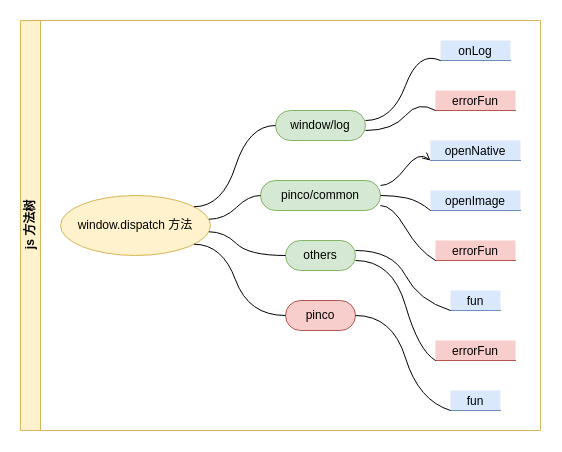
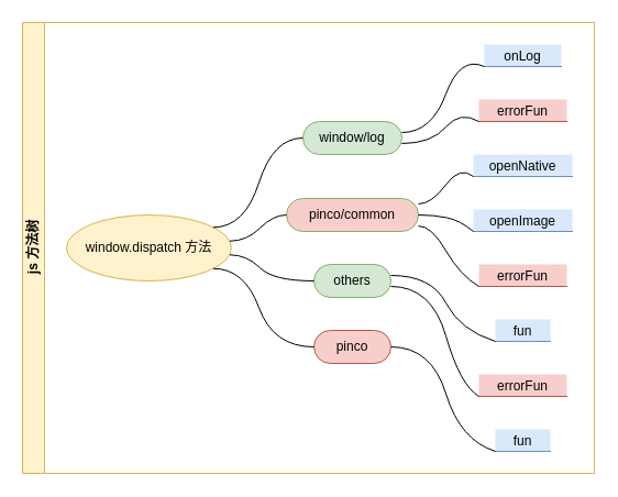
  <mxCell id="0" />
  <mxCell id="1" parent="0" />
  <mxCell id="2" value="js 方法树" style="swimlane;html=1;startSize=20;horizontal=0;childLayout=flowLayout;flowOrientation=west;resizable=0;interRankCellSpacing=50;containerType=tree;fillColor=#fff2cc;strokeColor=#d6b656;" vertex="1" parent="1"><mxGeometry x="20" y="20" width="520" height="410" as="geometry" /></mxCell>
  <mxCell id="3" value="window.dispatch 方法" style="ellipse;whiteSpace=wrap;html=1;align=center;newEdgeStyle={&quot;edgeStyle&quot;:&quot;entityRelationEdgeStyle&quot;,&quot;startArrow&quot;:&quot;none&quot;,&quot;endArrow&quot;:&quot;none&quot;,&quot;segment&quot;:10,&quot;curved&quot;:1};treeFolding=1;treeMoving=1;fillColor=#fff2cc;strokeColor=#d6b656;" vertex="1" parent="2"><mxGeometry x="40" y="175" width="150" height="60" as="geometry" /></mxCell>
- <mxCell id="4" value="pinco/common" style="whiteSpace=wrap;html=1;rounded=1;arcSize=50;align=center;verticalAlign=middle;strokeWidth=1;autosize=1;spacing=4;treeFolding=1;treeMoving=1;newEdgeStyle={&quot;edgeStyle&quot;:&quot;entityRelationEdgeStyle&quot;,&quot;startArrow&quot;:&quot;none&quot;,&quot;endArrow&quot;:&quot;none&quot;,&quot;segment&quot;:10,&quot;curved&quot;:1};fillColor=#d5e8d4;strokeColor=#82b366;" vertex="1" parent="2"><mxGeometry x="240" y="160" width="120" height="30" as="geometry" /></mxCell>
+ <mxCell id="4" value="pinco/common" style="whiteSpace=wrap;html=1;rounded=1;arcSize=50;align=center;verticalAlign=middle;strokeWidth=1;autosize=1;spacing=4;treeFolding=1;treeMoving=1;newEdgeStyle={&quot;edgeStyle&quot;:&quot;entityRelationEdgeStyle&quot;,&quot;startArrow&quot;:&quot;none&quot;,&quot;endArrow&quot;:&quot;none&quot;,&quot;segment&quot;:10,&quot;curved&quot;:1};fillColor=#f8cecc;strokeColor=#82b366;" vertex="1" parent="2"><mxGeometry x="240" y="160" width="120" height="30" as="geometry" /></mxCell>
  <mxCell id="5" value="" style="edgeStyle=entityRelationEdgeStyle;startArrow=none;endArrow=none;segment=10;curved=1;rounded=0;noEdgeStyle=1;orthogonal=1;" edge="1" target="4" parent="2" source="3"><mxGeometry relative="1" as="geometry"><mxPoint x="1550" y="737" as="sourcePoint" /><Array as="points"><mxPoint x="204" y="198.75" /><mxPoint x="228" y="175" /></Array></mxGeometry></mxCell>
  <mxCell id="6" value="window/log" style="whiteSpace=wrap;html=1;rounded=1;arcSize=50;align=center;verticalAlign=middle;strokeWidth=1;autosize=1;spacing=4;treeFolding=1;treeMoving=1;newEdgeStyle={&quot;edgeStyle&quot;:&quot;entityRelationEdgeStyle&quot;,&quot;startArrow&quot;:&quot;none&quot;,&quot;endArrow&quot;:&quot;none&quot;,&quot;segment&quot;:10,&quot;curved&quot;:1};fillColor=#d5e8d4;strokeColor=#82b366;" vertex="1" parent="2"><mxGeometry x="255" y="90" width="90" height="30" as="geometry" /></mxCell>
  <mxCell id="7" value="" style="edgeStyle=entityRelationEdgeStyle;startArrow=none;endArrow=none;segment=10;curved=1;rounded=0;noEdgeStyle=1;orthogonal=1;" edge="1" target="6" parent="2" source="3"><mxGeometry relative="1" as="geometry"><mxPoint x="1510" y="717" as="sourcePoint" /><Array as="points"><mxPoint x="202" y="186.25" /><mxPoint x="228" y="105" /></Array></mxGeometry></mxCell>
  <mxCell id="8" value="others" style="whiteSpace=wrap;html=1;rounded=1;arcSize=50;align=center;verticalAlign=middle;strokeWidth=1;autosize=1;spacing=4;treeFolding=1;treeMoving=1;newEdgeStyle={&quot;edgeStyle&quot;:&quot;entityRelationEdgeStyle&quot;,&quot;startArrow&quot;:&quot;none&quot;,&quot;endArrow&quot;:&quot;none&quot;,&quot;segment&quot;:10,&quot;curved&quot;:1};fillColor=#d5e8d4;strokeColor=#82b366;" vertex="1" parent="2"><mxGeometry x="265" y="220" width="70" height="30" as="geometry" /></mxCell>
  <mxCell id="9" value="" style="edgeStyle=entityRelationEdgeStyle;startArrow=none;endArrow=none;segment=10;curved=1;rounded=0;noEdgeStyle=1;orthogonal=1;" edge="1" target="8" parent="2" source="3"><mxGeometry relative="1" as="geometry"><mxPoint x="1470" y="708" as="sourcePoint" /><Array as="points"><mxPoint x="204" y="211.25" /><mxPoint x="228" y="235" /></Array></mxGeometry></mxCell>
  <mxCell id="10" value="onLog" style="whiteSpace=wrap;html=1;shape=partialRectangle;top=0;left=0;bottom=1;right=0;points=[[0,1],[1,1]];fillColor=#dae8fc;align=center;verticalAlign=bottom;routingCenterY=0.5;snapToPoint=1;recursiveResize=0;autosize=1;treeFolding=1;treeMoving=1;newEdgeStyle={&quot;edgeStyle&quot;:&quot;entityRelationEdgeStyle&quot;,&quot;startArrow&quot;:&quot;none&quot;,&quot;endArrow&quot;:&quot;none&quot;,&quot;segment&quot;:10,&quot;curved&quot;:1};strokeColor=#6c8ebf;" vertex="1" parent="2"><mxGeometry x="420" y="20" width="70" height="20" as="geometry" /></mxCell>
  <mxCell id="11" value="" style="edgeStyle=entityRelationEdgeStyle;startArrow=none;endArrow=none;segment=10;curved=1;rounded=0;noEdgeStyle=1;orthogonal=1;" edge="1" target="10" parent="2" source="6"><mxGeometry relative="1" as="geometry"><mxPoint x="1465" y="605" as="sourcePoint" /><Array as="points"><mxPoint x="372" y="100" /><mxPoint x="398" y="30" /></Array></mxGeometry></mxCell>
  <mxCell id="12" value="openNative" style="whiteSpace=wrap;html=1;shape=partialRectangle;top=0;left=0;bottom=1;right=0;points=[[0,1],[1,1]];fillColor=#dae8fc;align=center;verticalAlign=bottom;routingCenterY=0.5;snapToPoint=1;recursiveResize=0;autosize=1;treeFolding=1;treeMoving=1;newEdgeStyle={&quot;edgeStyle&quot;:&quot;entityRelationEdgeStyle&quot;,&quot;startArrow&quot;:&quot;none&quot;,&quot;endArrow&quot;:&quot;none&quot;,&quot;segment&quot;:10,&quot;curved&quot;:1};strokeColor=#6c8ebf;" vertex="1" parent="2"><mxGeometry x="410" y="120" width="90" height="20" as="geometry" /></mxCell>
- <mxCell id="13" value="" style="edgeStyle=entityRelationEdgeStyle;startArrow=none;endArrow=open;segment=10;curved=1;rounded=0;noEdgeStyle=1;orthogonal=1;" edge="1" target="12" parent="2" source="4"><mxGeometry relative="1" as="geometry"><mxPoint x="1440" y="645" as="sourcePoint" /><Array as="points"><mxPoint x="372" y="165" /><mxPoint x="398" y="130" /></Array></mxGeometry></mxCell>
+ <mxCell id="13" value="" style="edgeStyle=entityRelationEdgeStyle;startArrow=none;endArrow=none;segment=10;curved=1;rounded=0;noEdgeStyle=1;orthogonal=1;" edge="1" target="12" parent="2" source="4"><mxGeometry relative="1" as="geometry"><mxPoint x="1440" y="645" as="sourcePoint" /><Array as="points"><mxPoint x="372" y="165" /><mxPoint x="398" y="130" /></Array></mxGeometry></mxCell>
  <mxCell id="14" value="openImage" style="whiteSpace=wrap;html=1;shape=partialRectangle;top=0;left=0;bottom=1;right=0;points=[[0,1],[1,1]];fillColor=#dae8fc;align=center;verticalAlign=bottom;routingCenterY=0.5;snapToPoint=1;recursiveResize=0;autosize=1;treeFolding=1;treeMoving=1;newEdgeStyle={&quot;edgeStyle&quot;:&quot;entityRelationEdgeStyle&quot;,&quot;startArrow&quot;:&quot;none&quot;,&quot;endArrow&quot;:&quot;none&quot;,&quot;segment&quot;:10,&quot;curved&quot;:1};strokeColor=#6c8ebf;" vertex="1" parent="2"><mxGeometry x="410" y="170" width="90" height="20" as="geometry" /></mxCell>
  <mxCell id="15" value="" style="edgeStyle=entityRelationEdgeStyle;startArrow=none;endArrow=none;segment=10;curved=1;rounded=0;noEdgeStyle=1;orthogonal=1;" edge="1" target="14" parent="2" source="4"><mxGeometry relative="1" as="geometry"><mxPoint x="1400" y="625" as="sourcePoint" /><Array as="points"><mxPoint x="374" y="175" /><mxPoint x="398" y="180" /></Array></mxGeometry></mxCell>
  <mxCell id="16" value="fun" style="whiteSpace=wrap;html=1;shape=partialRectangle;top=0;left=0;bottom=1;right=0;points=[[0,1],[1,1]];fillColor=#dae8fc;align=center;verticalAlign=bottom;routingCenterY=0.5;snapToPoint=1;recursiveResize=0;autosize=1;treeFolding=1;treeMoving=1;newEdgeStyle={&quot;edgeStyle&quot;:&quot;entityRelationEdgeStyle&quot;,&quot;startArrow&quot;:&quot;none&quot;,&quot;endArrow&quot;:&quot;none&quot;,&quot;segment&quot;:10,&quot;curved&quot;:1};strokeColor=#6c8ebf;" vertex="1" parent="2"><mxGeometry x="430" y="270" width="50" height="20" as="geometry" /></mxCell>
  <mxCell id="17" value="" style="edgeStyle=entityRelationEdgeStyle;startArrow=none;endArrow=none;segment=10;curved=1;rounded=0;noEdgeStyle=1;orthogonal=1;" edge="1" target="16" parent="2" source="8"><mxGeometry relative="1" as="geometry"><mxPoint x="1295" y="645" as="sourcePoint" /><Array as="points"><mxPoint x="372" y="230" /><mxPoint x="398" y="280" /></Array></mxGeometry></mxCell>
  <mxCell id="18" value="pinco" style="whiteSpace=wrap;html=1;rounded=1;arcSize=50;align=center;verticalAlign=middle;strokeWidth=1;autosize=1;spacing=4;treeFolding=1;treeMoving=1;newEdgeStyle={&quot;edgeStyle&quot;:&quot;entityRelationEdgeStyle&quot;,&quot;startArrow&quot;:&quot;none&quot;,&quot;endArrow&quot;:&quot;none&quot;,&quot;segment&quot;:10,&quot;curved&quot;:1};fillColor=#f8cecc;strokeColor=#b85450;" vertex="1" parent="2"><mxGeometry x="265" y="280" width="70" height="30" as="geometry" /></mxCell>
  <mxCell id="19" value="" style="edgeStyle=entityRelationEdgeStyle;startArrow=none;endArrow=none;segment=10;curved=1;rounded=0;noEdgeStyle=1;orthogonal=1;" edge="1" target="18" parent="2" source="3"><mxGeometry relative="1" as="geometry"><mxPoint x="830" y="432" as="sourcePoint" /><Array as="points"><mxPoint x="202" y="223.75" /><mxPoint x="228" y="295" /></Array></mxGeometry></mxCell>
  <mxCell id="20" value="fun" style="whiteSpace=wrap;html=1;shape=partialRectangle;top=0;left=0;bottom=1;right=0;points=[[0,1],[1,1]];fillColor=#dae8fc;align=center;verticalAlign=bottom;routingCenterY=0.5;snapToPoint=1;recursiveResize=0;autosize=1;treeFolding=1;treeMoving=1;newEdgeStyle={&quot;edgeStyle&quot;:&quot;entityRelationEdgeStyle&quot;,&quot;startArrow&quot;:&quot;none&quot;,&quot;endArrow&quot;:&quot;none&quot;,&quot;segment&quot;:10,&quot;curved&quot;:1};strokeColor=#6c8ebf;" vertex="1" parent="2"><mxGeometry x="430" y="370" width="50" height="20" as="geometry" /></mxCell>
  <mxCell id="21" value="" style="edgeStyle=entityRelationEdgeStyle;startArrow=none;endArrow=none;segment=10;curved=1;rounded=0;noEdgeStyle=1;orthogonal=1;" edge="1" target="20" parent="2" source="18"><mxGeometry relative="1" as="geometry"><mxPoint x="895" y="505" as="sourcePoint" /><Array as="points"><mxPoint x="372" y="295" /><mxPoint x="398" y="380" /></Array></mxGeometry></mxCell>
  <mxCell id="22" value="errorFun" style="whiteSpace=wrap;html=1;shape=partialRectangle;top=0;left=0;bottom=1;right=0;points=[[0,1],[1,1]];fillColor=#f8cecc;align=center;verticalAlign=bottom;routingCenterY=0.5;snapToPoint=1;recursiveResize=0;autosize=1;treeFolding=1;treeMoving=1;newEdgeStyle={&quot;edgeStyle&quot;:&quot;entityRelationEdgeStyle&quot;,&quot;startArrow&quot;:&quot;none&quot;,&quot;endArrow&quot;:&quot;none&quot;,&quot;segment&quot;:10,&quot;curved&quot;:1};strokeColor=#b85450;" vertex="1" parent="2"><mxGeometry x="415" y="220" width="80" height="20" as="geometry" /></mxCell>
  <mxCell id="23" value="" style="edgeStyle=entityRelationEdgeStyle;startArrow=none;endArrow=none;segment=10;curved=1;rounded=0;noEdgeStyle=1;orthogonal=1;" edge="1" target="22" parent="2" source="4"><mxGeometry relative="1" as="geometry"><mxPoint x="840" y="350" as="sourcePoint" /><Array as="points"><mxPoint x="372" y="185" /><mxPoint x="398" y="230" /></Array></mxGeometry></mxCell>
  <mxCell id="24" value="errorFun" style="whiteSpace=wrap;html=1;shape=partialRectangle;top=0;left=0;bottom=1;right=0;points=[[0,1],[1,1]];fillColor=#f8cecc;align=center;verticalAlign=bottom;routingCenterY=0.5;snapToPoint=1;recursiveResize=0;autosize=1;treeFolding=1;treeMoving=1;newEdgeStyle={&quot;edgeStyle&quot;:&quot;entityRelationEdgeStyle&quot;,&quot;startArrow&quot;:&quot;none&quot;,&quot;endArrow&quot;:&quot;none&quot;,&quot;segment&quot;:10,&quot;curved&quot;:1};strokeColor=#b85450;" vertex="1" parent="2"><mxGeometry x="415" y="70" width="80" height="20" as="geometry" /></mxCell>
  <mxCell id="25" value="" style="edgeStyle=entityRelationEdgeStyle;startArrow=none;endArrow=none;segment=10;curved=1;rounded=0;noEdgeStyle=1;orthogonal=1;" edge="1" target="24" parent="2" source="6"><mxGeometry relative="1" as="geometry"><mxPoint x="785" y="295" as="sourcePoint" /><Array as="points"><mxPoint x="372" y="110" /><mxPoint x="398" y="80" /></Array></mxGeometry></mxCell>
  <mxCell id="26" value="errorFun" style="whiteSpace=wrap;html=1;shape=partialRectangle;top=0;left=0;bottom=1;right=0;points=[[0,1],[1,1]];fillColor=#f8cecc;align=center;verticalAlign=bottom;routingCenterY=0.5;snapToPoint=1;recursiveResize=0;autosize=1;treeFolding=1;treeMoving=1;newEdgeStyle={&quot;edgeStyle&quot;:&quot;entityRelationEdgeStyle&quot;,&quot;startArrow&quot;:&quot;none&quot;,&quot;endArrow&quot;:&quot;none&quot;,&quot;segment&quot;:10,&quot;curved&quot;:1};strokeColor=#b85450;" vertex="1" parent="2"><mxGeometry x="415" y="320" width="80" height="20" as="geometry" /></mxCell>
  <mxCell id="27" value="" style="edgeStyle=entityRelationEdgeStyle;startArrow=none;endArrow=none;segment=10;curved=1;rounded=0;noEdgeStyle=1;orthogonal=1;" edge="1" target="26" parent="2" source="8"><mxGeometry relative="1" as="geometry"><mxPoint x="535" y="320" as="sourcePoint" /><Array as="points"><mxPoint x="372" y="240" /><mxPoint x="398" y="330" /></Array></mxGeometry></mxCell>
